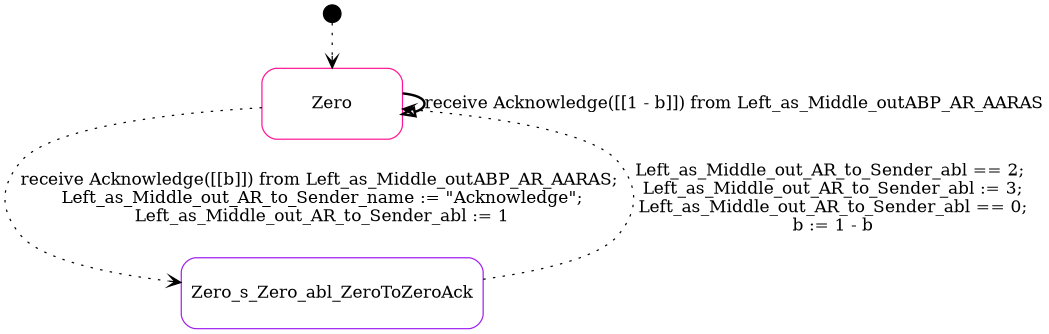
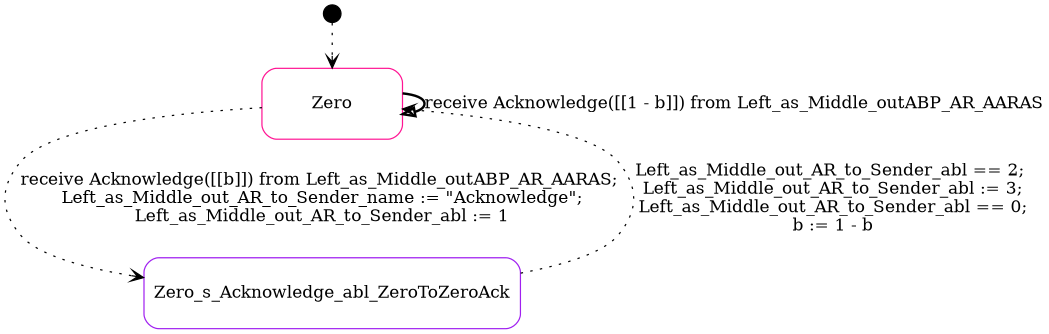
  digraph {
    compound=true
    rank=LR
    node [shape=Mrecord]
    edge [style=dotted arrowhead=vee]
    Zero_extra [height=0.2 shape=point color=black]
    Zero [height=0.8 width=1.6 color=deeppink]
-   Zero_s_Acknowledge_abl_ZeroToZeroAck [height=0.8 width=1.6 color=purple label=Zero_s_Zero_abl_ZeroToZeroAck]
+   Zero_s_Acknowledge_abl_ZeroToZeroAck [height=0.8 width=1.6 color=purple]
    Zero_extra -> Zero
    Zero -> Zero [label="receive Acknowledge([[1 - b]]) from Left_as_Middle_outABP_AR_AARAS" style=bold arrowhead=onormal]
    Zero -> Zero_s_Acknowledge_abl_ZeroToZeroAck [label="receive Acknowledge([[b]]) from Left_as_Middle_outABP_AR_AARAS;\n Left_as_Middle_out_AR_to_Sender_name := \"Acknowledge\";\n Left_as_Middle_out_AR_to_Sender_abl := 1"]
    Zero_s_Acknowledge_abl_ZeroToZeroAck -> Zero [label="Left_as_Middle_out_AR_to_Sender_abl == 2;\n Left_as_Middle_out_AR_to_Sender_abl := 3;\n Left_as_Middle_out_AR_to_Sender_abl == 0;\n b := 1 - b"]
  }
